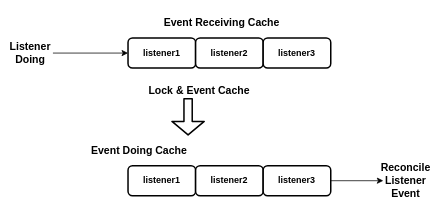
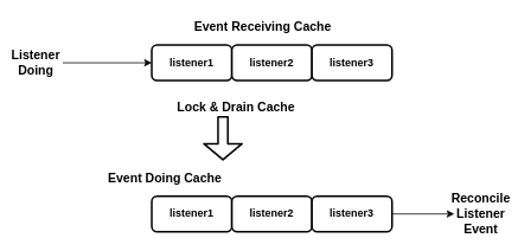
  <mxCell id="0" />
  <mxCell id="1" parent="0" />
  <mxCell id="2" value="listener1" style="rounded=1;whiteSpace=wrap;html=1;fontStyle=1;strokeWidth=2;" parent="1" vertex="1"><mxGeometry x="170" y="50" width="90" height="40" as="geometry" /></mxCell>
  <mxCell id="3" value="listener2" style="rounded=1;whiteSpace=wrap;html=1;fontStyle=1;strokeWidth=2;" parent="1" vertex="1"><mxGeometry x="260" y="50" width="90" height="40" as="geometry" /></mxCell>
  <mxCell id="4" value="listener3" style="rounded=1;whiteSpace=wrap;html=1;fontStyle=1;strokeWidth=2;" parent="1" vertex="1"><mxGeometry x="350" y="50" width="90" height="40" as="geometry" /></mxCell>
  <mxCell id="5" value="&lt;span style=&quot;font-weight: 700&quot;&gt;listener1&lt;/span&gt;" style="rounded=1;whiteSpace=wrap;html=1;strokeWidth=2;" parent="1" vertex="1"><mxGeometry x="170" y="220" width="90" height="40" as="geometry" /></mxCell>
  <mxCell id="6" value="&lt;span style=&quot;font-weight: 700&quot;&gt;listener2&lt;/span&gt;" style="rounded=1;whiteSpace=wrap;html=1;strokeWidth=2;" parent="1" vertex="1"><mxGeometry x="260" y="220" width="90" height="40" as="geometry" /></mxCell>
  <mxCell id="7" value="&lt;span style=&quot;font-weight: 700&quot;&gt;listener3&lt;/span&gt;" style="rounded=1;whiteSpace=wrap;html=1;strokeWidth=2;" parent="1" vertex="1"><mxGeometry x="350" y="220" width="90" height="40" as="geometry" /></mxCell>
  <mxCell id="8" value="Event Receiving Cache" style="text;html=1;strokeColor=none;fillColor=none;align=center;verticalAlign=middle;whiteSpace=wrap;rounded=0;fontSize=14;fontStyle=1" parent="1" vertex="1"><mxGeometry x="210" y="20" width="170" height="20" as="geometry" /></mxCell>
  <mxCell id="9" value="Event Doing Cache" style="text;html=1;strokeColor=none;fillColor=none;align=center;verticalAlign=middle;whiteSpace=wrap;rounded=0;fontSize=14;fontStyle=1" parent="1" vertex="1"><mxGeometry x="120" y="190" width="130" height="20" as="geometry" /></mxCell>
  <mxCell id="10" value="" style="endArrow=classic;html=1;fontSize=14;" parent="1" edge="1"><mxGeometry width="50" height="50" relative="1" as="geometry"><mxPoint x="70" y="70" as="sourcePoint" /><mxPoint x="170" y="70" as="targetPoint" /></mxGeometry></mxCell>
  <mxCell id="11" value="Listener Doing" style="text;html=1;strokeColor=none;fillColor=none;align=center;verticalAlign=middle;whiteSpace=wrap;rounded=0;fontSize=14;fontStyle=1" parent="1" vertex="1"><mxGeometry x="20" y="60" width="40" height="20" as="geometry" /></mxCell>
  <mxCell id="12" value="" style="endArrow=classic;html=1;fontSize=14;exitX=1;exitY=0.5;exitDx=0;exitDy=0;" parent="1" source="7" edge="1"><mxGeometry width="50" height="50" relative="1" as="geometry"><mxPoint x="580" y="270" as="sourcePoint" /><mxPoint x="510" y="240" as="targetPoint" /></mxGeometry></mxCell>
  <mxCell id="13" value="Reconcile&lt;br&gt;Listener Event" style="text;html=1;strokeColor=none;fillColor=none;align=center;verticalAlign=middle;whiteSpace=wrap;rounded=0;fontSize=14;fontStyle=1" parent="1" vertex="1"><mxGeometry x="520" y="230" width="40" height="20" as="geometry" /></mxCell>
  <mxCell id="14" value="" style="shape=flexArrow;endArrow=classic;html=1;fontSize=14;endWidth=30;endSize=5.33;strokeWidth=2;" parent="1" edge="1"><mxGeometry width="50" height="50" relative="1" as="geometry"><mxPoint x="250" y="130" as="sourcePoint" /><mxPoint x="250" y="180" as="targetPoint" /></mxGeometry></mxCell>
- <mxCell id="15" value="Lock &amp;amp; Event Cache" style="text;html=1;strokeColor=none;fillColor=none;align=center;verticalAlign=middle;whiteSpace=wrap;rounded=0;fontSize=14;fontStyle=1" parent="1" vertex="1"><mxGeometry x="190" y="110" width="150" height="20" as="geometry" /></mxCell>
+ <mxCell id="15" value="Lock &amp;amp; Drain Cache" style="text;html=1;strokeColor=none;fillColor=none;align=center;verticalAlign=middle;whiteSpace=wrap;rounded=0;fontSize=14;fontStyle=1" parent="1" vertex="1"><mxGeometry x="190" y="110" width="150" height="20" as="geometry" /></mxCell>
